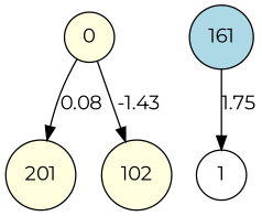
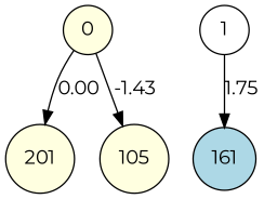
  digraph {
    fontname=Montserrat
    rankdir=TB
    node [fillcolor=lightyellow fontname=Montserrat shape=circle style=filled]
    edge [fontname=Montserrat]
    n1 [label=0]
    n2 [label=201]
-   n3 [label=102]
+   n3 [label=105]
    n4 [fillcolor=white label=1]
    n5 [fillcolor=lightblue label=161]
-   n1 -> n2 [label=0.08]
+   n1 -> n2 [label=0.00]
    n1 -> n3 [label=-1.43]
-   n5 -> n4 [label=1.75]
+   n4 -> n5 [label=1.75]
  }
